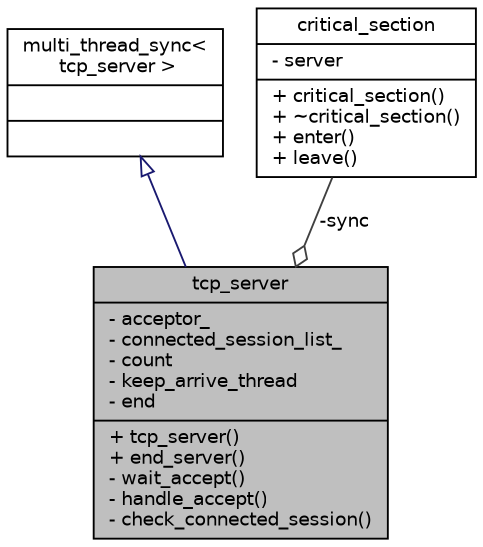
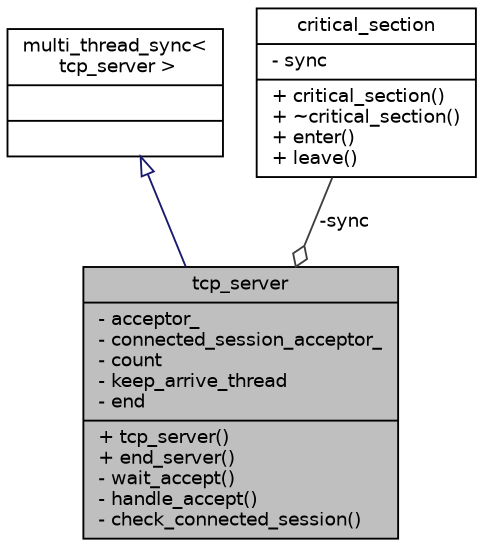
  digraph {
    node [color=black fillcolor=white fontname=Helvetica fontsize=10 shape=record style=filled]
    edge [fontname=Helvetica fontsize=10 labelfontname=Helvetica labelfontsize=10 style=solid]
-   n1 [fillcolor=grey75 fontcolor=black height=0.2 label="{tcp_server\n|- acceptor_\l- connected_session_list_\l- count\l- keep_arrive_thread\l- end\l|+ tcp_server()\l+ end_server()\l- wait_accept()\l- handle_accept()\l- check_connected_session()\l}" width=0.4]
+   n1 [fillcolor=grey75 fontcolor=black height=0.2 label="{tcp_server\n|- acceptor_\l- connected_session_acceptor_\l- count\l- keep_arrive_thread\l- end\l|+ tcp_server()\l+ end_server()\l- wait_accept()\l- handle_accept()\l- check_connected_session()\l}" width=0.4]
    n2 [height=0.2 label="{multi_thread_sync\<\l tcp_server \>\n||}" width=0.4]
-   n3 [height=0.2 label="{critical_section\n|- server\l|+ critical_section()\l+ ~critical_section()\l+ enter()\l+ leave()\l}" width=0.4]
+   n3 [height=0.2 label="{critical_section\n|- sync\l|+ critical_section()\l+ ~critical_section()\l+ enter()\l+ leave()\l}" width=0.4]
    n2 -> n1 [arrowtail=onormal color=midnightblue dir=back]
    n3 -> n1 [arrowhead=odiamond color=grey25 label=" -sync"]
  }
